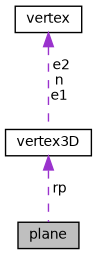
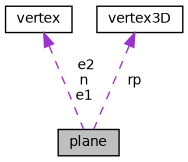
  digraph {
    node [color=black fillcolor=white fontname=Helvetica fontsize=10 shape=record style=filled]
    edge [color=darkorchid3 dir=back fontname=Helvetica fontsize=10 labelfontname=Helvetica labelfontsize=10 style=dashed]
    n1 [fillcolor=grey75 fontcolor=black height=0.2 label=plane width=0.4]
    n2 [height=0.2 label=vertex width=0.4]
    n3 [height=0.2 label=vertex3D width=0.4]
-   n2 -> n3 [label=" e2\nn\ne1"]
+   n2 -> n1 [label=" e2\nn\ne1"]
    n3 -> n1 [label=" rp"]
  }
